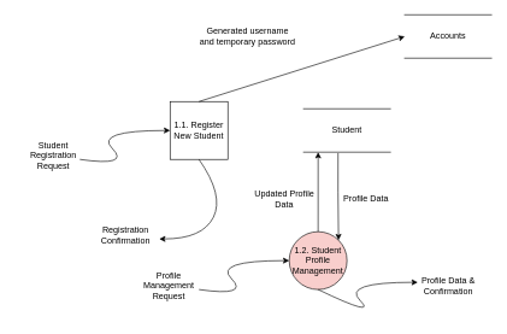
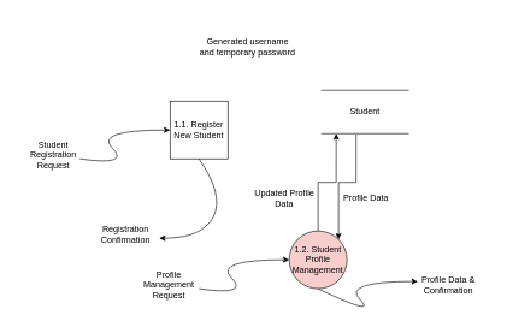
  <mxCell id="0" />
  <mxCell id="1" parent="0" />
  <mxCell id="2" value="1.1. Register New Student" style="whiteSpace=wrap;html=1;aspect=fixed;rounded=0;" vertex="1" parent="1"><mxGeometry x="235" y="140" width="80" height="80" as="geometry" /></mxCell>
  <mxCell id="3" value="" style="curved=1;endArrow=classic;html=1;rounded=0;entryX=0;entryY=0.5;entryDx=0;entryDy=0;" edge="1" parent="1" target="2"><mxGeometry width="50" height="50" relative="1" as="geometry"><mxPoint x="110" y="220" as="sourcePoint" /><mxPoint x="180" y="180" as="targetPoint" /><Array as="points"><mxPoint x="180" y="230" /><mxPoint x="130" y="180" /></Array></mxGeometry></mxCell>
  <mxCell id="4" value="Student Registration Request" style="text;html=1;whiteSpace=wrap;strokeColor=none;fillColor=none;align=center;verticalAlign=middle;rounded=0;rotation=0;" vertex="1" parent="1"><mxGeometry x="20" y="200" width="107" height="30" as="geometry" /></mxCell>
- <mxCell id="5" value="Student" style="shape=partialRectangle;whiteSpace=wrap;html=1;left=0;right=0;fillColor=none;" vertex="1" parent="1"><mxGeometry x="420" y="150" width="120" height="60" as="geometry" /></mxCell>
+ <mxCell id="5" value="Student" style="shape=partialRectangle;whiteSpace=wrap;html=1;left=0;right=0;fillColor=none;" vertex="1" parent="1"><mxGeometry x="445" y="125" width="120" height="60" as="geometry" /></mxCell>
  <mxCell id="6" value="1.2. Student Profile Management" style="ellipse;whiteSpace=wrap;html=1;aspect=fixed;fillColor=#f8cecc;" vertex="1" parent="1"><mxGeometry x="400" y="320" width="80" height="80" as="geometry" /></mxCell>
- <mxCell id="7" value="Accounts" style="shape=partialRectangle;whiteSpace=wrap;html=1;left=0;right=0;fillColor=none;" vertex="1" parent="1"><mxGeometry x="560" y="20" width="120" height="60" as="geometry" /></mxCell>
- <mxCell id="8" value="" style="endArrow=classic;html=1;rounded=0;exitX=0.5;exitY=0;exitDx=0;exitDy=0;entryX=0;entryY=0.5;entryDx=0;entryDy=0;" edge="1" parent="1" source="2" target="7"><mxGeometry width="50" height="50" relative="1" as="geometry"><mxPoint x="260" y="90" as="sourcePoint" /><mxPoint x="365" y="90" as="targetPoint" /></mxGeometry></mxCell>
- <mxCell id="9" value="Generated username and temporary password" style="text;html=1;whiteSpace=wrap;strokeColor=none;fillColor=none;align=center;verticalAlign=middle;rounded=0;" vertex="1" parent="1"><mxGeometry x="275" y="35" width="135" height="30" as="geometry" /></mxCell>
+ <mxCell id="9" value="Generated username and temporary password" style="text;html=1;whiteSpace=wrap;strokeColor=none;fillColor=none;align=center;verticalAlign=middle;rounded=0;" vertex="1" parent="1"><mxGeometry x="275" y="50" width="135" height="30" as="geometry" /></mxCell>
  <mxCell id="10" value="" style="curved=1;endArrow=classic;html=1;rounded=0;exitX=0.5;exitY=1;exitDx=0;exitDy=0;" edge="1" parent="1" source="2"><mxGeometry width="50" height="50" relative="1" as="geometry"><mxPoint x="190" y="290" as="sourcePoint" /><mxPoint x="220" y="330" as="targetPoint" /><Array as="points"><mxPoint x="310" y="270" /><mxPoint x="280" y="330" /></Array></mxGeometry></mxCell>
  <mxCell id="11" value="Registration Confirmation" style="text;html=1;whiteSpace=wrap;strokeColor=none;fillColor=none;align=center;verticalAlign=middle;rounded=0;rotation=0;" vertex="1" parent="1"><mxGeometry x="120" y="310" width="107" height="30" as="geometry" /></mxCell>
  <mxCell id="12" value="" style="curved=1;endArrow=classic;html=1;rounded=0;entryX=0;entryY=0.5;entryDx=0;entryDy=0;" edge="1" parent="1"><mxGeometry width="50" height="50" relative="1" as="geometry"><mxPoint x="275" y="400" as="sourcePoint" /><mxPoint x="400" y="360" as="targetPoint" /><Array as="points"><mxPoint x="345" y="410" /><mxPoint x="295" y="360" /></Array></mxGeometry></mxCell>
  <mxCell id="13" style="edgeStyle=orthogonalEdgeStyle;rounded=0;orthogonalLoop=1;jettySize=auto;html=1;entryX=0.167;entryY=1;entryDx=0;entryDy=0;entryPerimeter=0;" edge="1" parent="1" source="6" target="5"><mxGeometry relative="1" as="geometry" /></mxCell>
  <mxCell id="14" value="Profile Management Request" style="text;html=1;whiteSpace=wrap;strokeColor=none;fillColor=none;align=center;verticalAlign=middle;rounded=0;rotation=0;" vertex="1" parent="1"><mxGeometry x="180" y="380" width="107" height="30" as="geometry" /></mxCell>
  <mxCell id="15" style="edgeStyle=orthogonalEdgeStyle;rounded=0;orthogonalLoop=1;jettySize=auto;html=1;entryX=1;entryY=0;entryDx=0;entryDy=0;exitX=0.397;exitY=1.021;exitDx=0;exitDy=0;exitPerimeter=0;" edge="1" parent="1" source="5" target="6"><mxGeometry relative="1" as="geometry"><mxPoint x="510" y="330" as="sourcePoint" /><mxPoint x="510" y="220" as="targetPoint" /></mxGeometry></mxCell>
  <mxCell id="16" value="Updated Profile Data" style="text;html=1;whiteSpace=wrap;strokeColor=none;fillColor=none;align=center;verticalAlign=middle;rounded=0;rotation=0;" vertex="1" parent="1"><mxGeometry x="340" y="260" width="107" height="30" as="geometry" /></mxCell>
  <mxCell id="17" value="Profile Data" style="text;html=1;whiteSpace=wrap;strokeColor=none;fillColor=none;align=center;verticalAlign=middle;rounded=0;rotation=0;" vertex="1" parent="1"><mxGeometry x="453" y="260" width="107" height="30" as="geometry" /></mxCell>
  <mxCell id="18" value="" style="curved=1;endArrow=classic;html=1;rounded=0;entryX=0;entryY=0.5;entryDx=0;entryDy=0;exitX=0.5;exitY=1;exitDx=0;exitDy=0;" edge="1" parent="1" source="6"><mxGeometry width="50" height="50" relative="1" as="geometry"><mxPoint x="453" y="430" as="sourcePoint" /><mxPoint x="578" y="390" as="targetPoint" /><Array as="points"><mxPoint x="523" y="440" /><mxPoint x="473" y="390" /></Array></mxGeometry></mxCell>
  <mxCell id="19" value="Profile Data &amp;amp; Confirmation" style="text;html=1;whiteSpace=wrap;strokeColor=none;fillColor=none;align=center;verticalAlign=middle;rounded=0;rotation=0;" vertex="1" parent="1"><mxGeometry x="566.5" y="380" width="107" height="30" as="geometry" /></mxCell>
